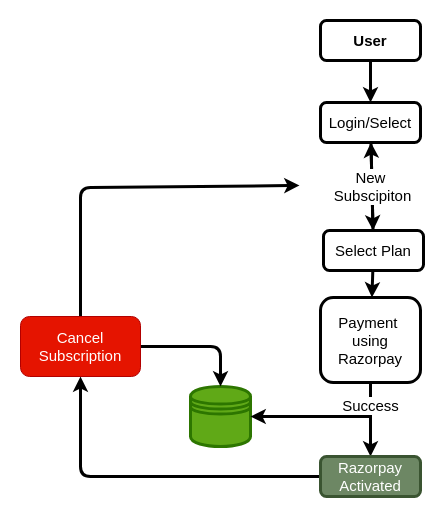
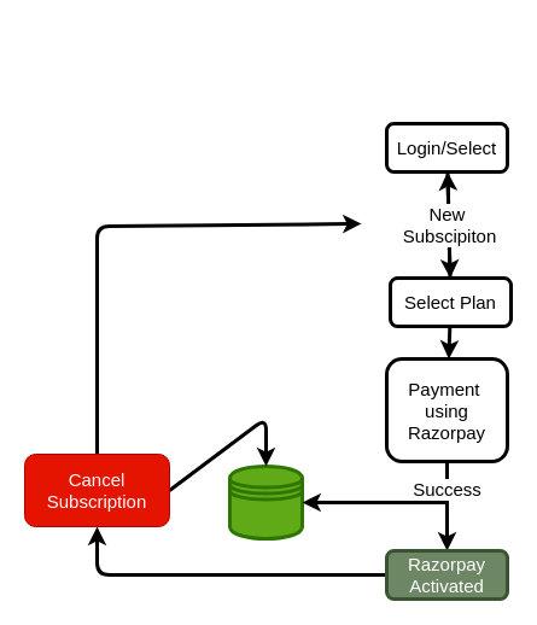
  <mxCell id="0" />
  <mxCell id="1" parent="0" />
- <mxCell id="2" value="" style="edgeStyle=none;html=1;strokeWidth=3;" parent="1" source="3" target="5" edge="1"><mxGeometry relative="1" as="geometry" /></mxCell>
- <mxCell id="3" value="&lt;b&gt;&lt;font style=&quot;font-size: 15px;&quot;&gt;User&lt;/font&gt;&lt;/b&gt;" style="rounded=1;whiteSpace=wrap;html=1;strokeWidth=3;" parent="1" vertex="1"><mxGeometry x="320" y="20" width="100" height="40" as="geometry" /></mxCell>
  <mxCell id="4" value="" style="edgeStyle=none;html=1;strokeWidth=3;" parent="1" source="5" target="8" edge="1"><mxGeometry x="-0.407" y="4" relative="1" as="geometry"><mxPoint as="offset" /></mxGeometry></mxCell>
  <mxCell id="5" value="&lt;font style=&quot;font-size: 15px;&quot;&gt;Login/Select&lt;/font&gt;" style="rounded=1;whiteSpace=wrap;html=1;strokeWidth=3;" parent="1" vertex="1"><mxGeometry x="320" y="102" width="100" height="40" as="geometry" /></mxCell>
  <mxCell id="6" value="" style="edgeStyle=none;html=1;strokeWidth=3;" parent="1" source="8" target="10" edge="1"><mxGeometry relative="1" as="geometry" /></mxCell>
  <mxCell id="7" value="New&amp;nbsp;&lt;br&gt;Subscipiton" style="edgeStyle=none;html=1;strokeWidth=3;fontSize=15;" edge="1" parent="1" source="8" target="5"><mxGeometry relative="1" as="geometry" /></mxCell>
  <mxCell id="8" value="&lt;font style=&quot;font-size: 15px;&quot;&gt;Select Plan&lt;/font&gt;" style="rounded=1;whiteSpace=wrap;html=1;strokeWidth=3;" parent="1" vertex="1"><mxGeometry x="323" y="230" width="100" height="40" as="geometry" /></mxCell>
  <mxCell id="9" value="&lt;font style=&quot;font-size: 15px;&quot;&gt;Success&lt;/font&gt;" style="edgeStyle=none;html=1;strokeWidth=3;" parent="1" source="10" target="12" edge="1"><mxGeometry x="-0.37" relative="1" as="geometry"><Array as="points"><mxPoint x="370" y="426" /></Array><mxPoint as="offset" /></mxGeometry></mxCell>
  <mxCell id="10" value="&lt;font style=&quot;font-size: 15px;&quot;&gt;Payment&amp;nbsp; using Razorpay&lt;/font&gt;" style="rounded=1;whiteSpace=wrap;html=1;strokeWidth=3;" parent="1" vertex="1"><mxGeometry x="320" y="297" width="100" height="85" as="geometry" /></mxCell>
  <mxCell id="11" value="" style="edgeStyle=none;html=1;strokeWidth=3;" parent="1" source="12" target="16" edge="1"><mxGeometry relative="1" as="geometry"><Array as="points"><mxPoint x="80" y="476" /></Array></mxGeometry></mxCell>
  <mxCell id="12" value="&lt;font style=&quot;font-size: 15px;&quot;&gt;Razorpay Activated&lt;/font&gt;" style="rounded=1;whiteSpace=wrap;html=1;fillColor=#6d8764;fontColor=#ffffff;strokeColor=#3A5431;strokeWidth=3;" parent="1" vertex="1"><mxGeometry x="320" y="456" width="100" height="40" as="geometry" /></mxCell>
  <mxCell id="13" value="" style="shape=datastore;whiteSpace=wrap;html=1;fillColor=#60a917;fontColor=#ffffff;strokeColor=#2D7600;strokeWidth=3;" parent="1" vertex="1"><mxGeometry x="190" y="386" width="60" height="60" as="geometry" /></mxCell>
  <mxCell id="14" style="edgeStyle=none;html=1;strokeWidth=3;" parent="1" source="16" edge="1"><mxGeometry relative="1" as="geometry"><mxPoint x="299" y="185" as="targetPoint" /><Array as="points"><mxPoint x="80" y="187" /></Array></mxGeometry></mxCell>
  <mxCell id="15" style="edgeStyle=none;html=1;exitX=1;exitY=0.5;exitDx=0;exitDy=0;entryX=0.5;entryY=0;entryDx=0;entryDy=0;strokeWidth=3;" parent="1" source="16" target="13" edge="1"><mxGeometry relative="1" as="geometry"><Array as="points"><mxPoint x="220" y="346" /></Array></mxGeometry></mxCell>
- <mxCell id="16" value="&lt;font style=&quot;font-size: 15px;&quot;&gt;Cancel Subscription&lt;/font&gt;" style="whiteSpace=wrap;html=1;rounded=1;fillColor=#e51400;fontColor=#ffffff;strokeColor=#B20000;" parent="1" vertex="1"><mxGeometry x="20" y="316" width="120" height="60" as="geometry" /></mxCell>
+ <mxCell id="16" value="&lt;font style=&quot;font-size: 15px;&quot;&gt;Cancel Subscription&lt;/font&gt;" style="whiteSpace=wrap;html=1;rounded=1;fillColor=#e51400;fontColor=#ffffff;strokeColor=#B20000;" parent="1" vertex="1"><mxGeometry x="20" y="376" width="120" height="60" as="geometry" /></mxCell>
  <mxCell id="17" value="" style="endArrow=classic;html=1;entryX=1;entryY=0.5;entryDx=0;entryDy=0;strokeWidth=3;" parent="1" target="13" edge="1"><mxGeometry width="50" height="50" relative="1" as="geometry"><mxPoint x="370" y="416" as="sourcePoint" /><mxPoint x="420" y="396" as="targetPoint" /></mxGeometry></mxCell>
